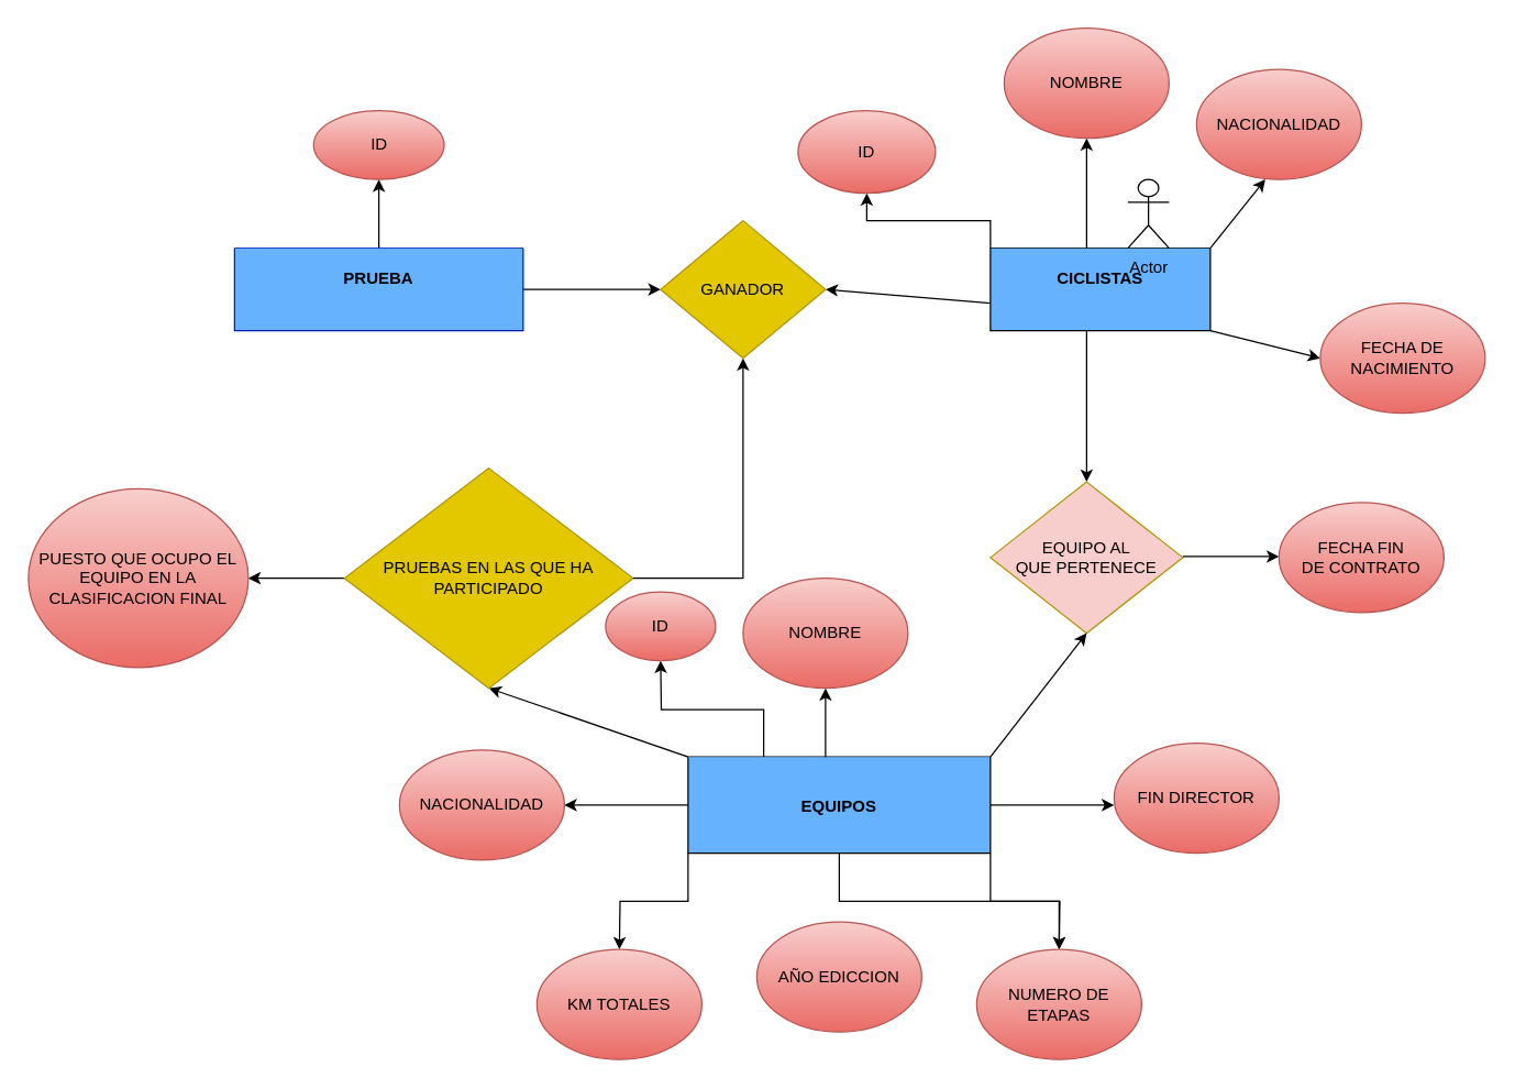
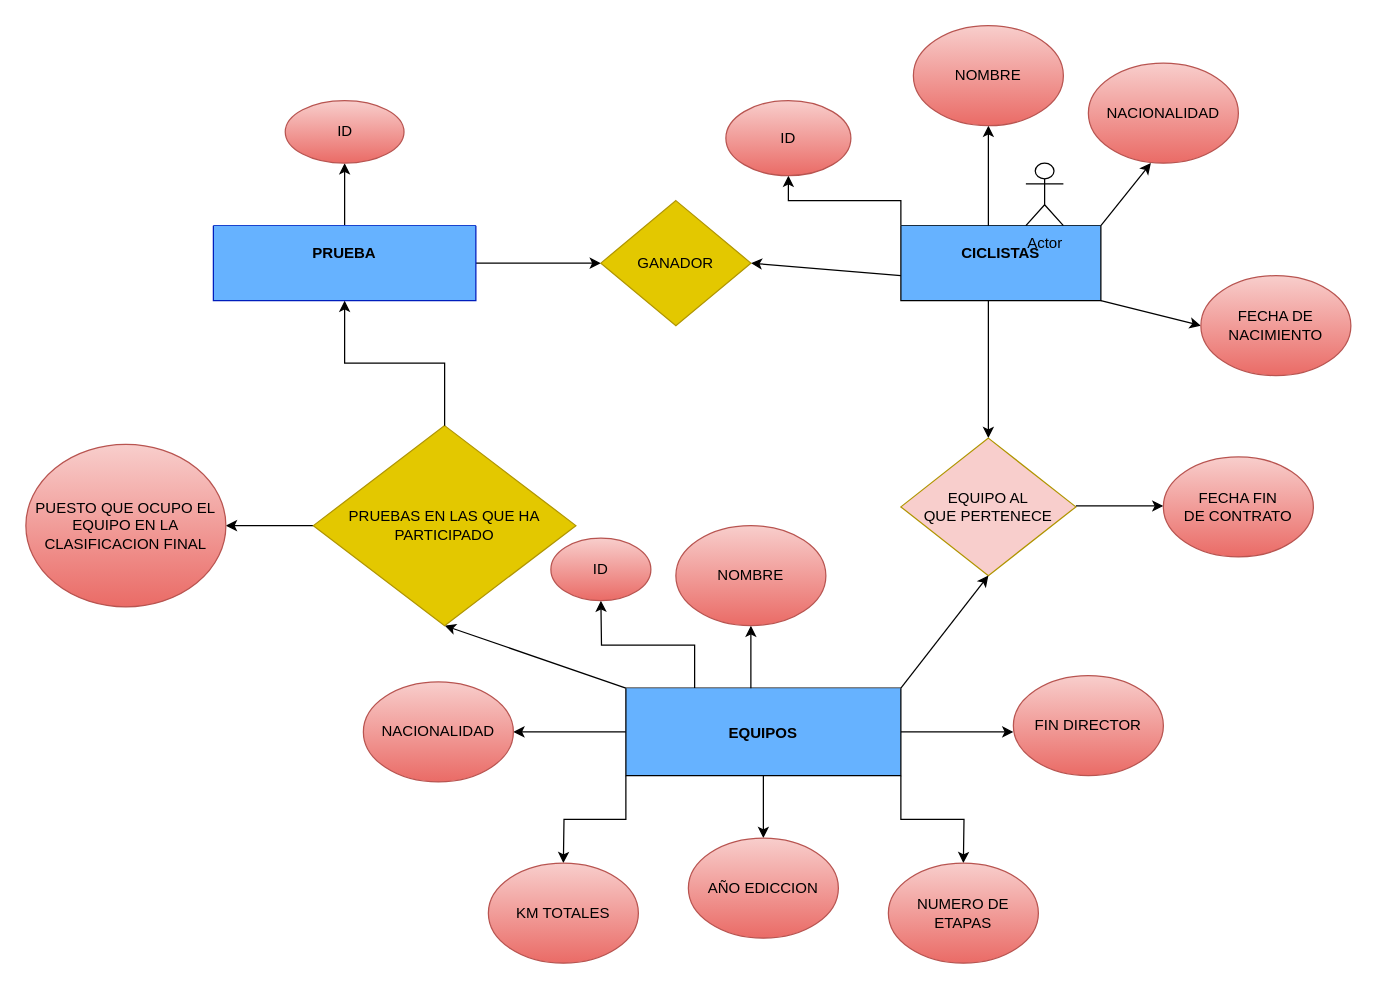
  <mxCell id="0" />
  <mxCell id="1" parent="0" />
  <mxCell id="2" style="edgeStyle=orthogonalEdgeStyle;rounded=0;orthogonalLoop=1;jettySize=auto;html=1;exitX=0;exitY=0;exitDx=0;exitDy=0;" edge="1" parent="1" source="3" target="39"><mxGeometry relative="1" as="geometry"><mxPoint x="650" y="130" as="targetPoint" /></mxGeometry></mxCell>
  <mxCell id="3" value="&#10;&#10;&#10;&#10;CICLISTAS&#10;" style="swimlane;startSize=0;fillColor=none;swimlaneFillColor=light-dark(#66B2FF,#131313);" vertex="1" parent="1"><mxGeometry x="720" y="180" width="160" height="60" as="geometry" /></mxCell>
  <mxCell id="4" value="" style="endArrow=classic;html=1;rounded=0;" edge="1" parent="3"><mxGeometry width="50" height="50" relative="1" as="geometry"><mxPoint x="70" y="60" as="sourcePoint" /><mxPoint x="70" y="170" as="targetPoint" /></mxGeometry></mxCell>
  <mxCell id="5" value="" style="endArrow=classic;html=1;rounded=0;entryX=1;entryY=0.5;entryDx=0;entryDy=0;" edge="1" parent="3" target="38"><mxGeometry width="50" height="50" relative="1" as="geometry"><mxPoint y="40" as="sourcePoint" /><mxPoint x="-90" y="40" as="targetPoint" /></mxGeometry></mxCell>
  <mxCell id="6" style="edgeStyle=orthogonalEdgeStyle;rounded=0;orthogonalLoop=1;jettySize=auto;html=1;" edge="1" parent="1" source="12"><mxGeometry relative="1" as="geometry"><mxPoint x="410" y="585" as="targetPoint" /></mxGeometry></mxCell>
  <mxCell id="7" style="edgeStyle=orthogonalEdgeStyle;rounded=0;orthogonalLoop=1;jettySize=auto;html=1;" edge="1" parent="1" source="12"><mxGeometry relative="1" as="geometry"><mxPoint x="810" y="585" as="targetPoint" /></mxGeometry></mxCell>
- <mxCell id="8" style="edgeStyle=orthogonalEdgeStyle;rounded=0;orthogonalLoop=1;jettySize=auto;html=1;" edge="1" parent="1" source="12" target="35"><mxGeometry relative="1" as="geometry"><mxPoint x="610" y="690" as="targetPoint" /></mxGeometry></mxCell>
+ <mxCell id="8" style="edgeStyle=orthogonalEdgeStyle;rounded=0;orthogonalLoop=1;jettySize=auto;html=1;" edge="1" parent="1" source="12" target="34"><mxGeometry relative="1" as="geometry"><mxPoint x="610" y="690" as="targetPoint" /></mxGeometry></mxCell>
  <mxCell id="9" style="edgeStyle=orthogonalEdgeStyle;rounded=0;orthogonalLoop=1;jettySize=auto;html=1;exitX=1;exitY=1;exitDx=0;exitDy=0;" edge="1" parent="1" source="12"><mxGeometry relative="1" as="geometry"><mxPoint x="770" y="690" as="targetPoint" /></mxGeometry></mxCell>
  <mxCell id="10" style="edgeStyle=orthogonalEdgeStyle;rounded=0;orthogonalLoop=1;jettySize=auto;html=1;exitX=0;exitY=1;exitDx=0;exitDy=0;" edge="1" parent="1" source="12"><mxGeometry relative="1" as="geometry"><mxPoint x="450" y="690" as="targetPoint" /></mxGeometry></mxCell>
  <mxCell id="11" style="edgeStyle=orthogonalEdgeStyle;rounded=0;orthogonalLoop=1;jettySize=auto;html=1;exitX=0.25;exitY=0;exitDx=0;exitDy=0;" edge="1" parent="1" source="12"><mxGeometry relative="1" as="geometry"><mxPoint x="480" y="480" as="targetPoint" /></mxGeometry></mxCell>
  <mxCell id="12" value="&#10;&#10;&#10;&#10;&#10;EQUIPOS" style="swimlane;startSize=0;gradientColor=default;fillColor=none;swimlaneFillColor=#66B2FF;" vertex="1" parent="1"><mxGeometry x="500" y="550" width="220" height="70" as="geometry" /></mxCell>
  <mxCell id="13" value="" style="endArrow=classic;html=1;rounded=0;" edge="1" parent="1"><mxGeometry width="50" height="50" relative="1" as="geometry"><mxPoint x="790" y="180" as="sourcePoint" /><mxPoint x="790" y="100" as="targetPoint" /></mxGeometry></mxCell>
  <mxCell id="14" value="NOMBRE" style="ellipse;whiteSpace=wrap;html=1;fillColor=#f8cecc;strokeColor=#b85450;gradientColor=#ea6b66;" vertex="1" parent="1"><mxGeometry x="730" y="20" width="120" height="80" as="geometry" /></mxCell>
  <mxCell id="15" value="" style="endArrow=classic;html=1;rounded=0;" edge="1" parent="1"><mxGeometry width="50" height="50" relative="1" as="geometry"><mxPoint x="880" y="180" as="sourcePoint" /><mxPoint x="920" y="130" as="targetPoint" /></mxGeometry></mxCell>
  <mxCell id="16" value="NACIONALIDAD" style="ellipse;whiteSpace=wrap;html=1;fillColor=#f8cecc;gradientColor=#ea6b66;strokeColor=#b85450;" vertex="1" parent="1"><mxGeometry x="870" y="50" width="120" height="80" as="geometry" /></mxCell>
  <mxCell id="17" value="" style="endArrow=classic;html=1;rounded=0;" edge="1" parent="1"><mxGeometry width="50" height="50" relative="1" as="geometry"><mxPoint x="880" y="240" as="sourcePoint" /><mxPoint x="960" y="260" as="targetPoint" /></mxGeometry></mxCell>
  <mxCell id="18" value="&lt;div&gt;FECHA DE&lt;/div&gt;&lt;div&gt;NACIMIENTO&lt;br&gt;&lt;/div&gt;" style="ellipse;whiteSpace=wrap;html=1;fillColor=#f8cecc;gradientColor=#ea6b66;strokeColor=#b85450;" vertex="1" parent="1"><mxGeometry x="960" y="220" width="120" height="80" as="geometry" /></mxCell>
  <mxCell id="19" value="&lt;div&gt;EQUIPO AL &lt;br&gt;&lt;/div&gt;&lt;div&gt;QUE PERTENECE&lt;br&gt;&lt;/div&gt;" style="rhombus;whiteSpace=wrap;html=1;fillColor=#f8cecc;strokeColor=#B09500;fontColor=#000000;" vertex="1" parent="1"><mxGeometry x="720" y="350" width="140" height="110" as="geometry" /></mxCell>
  <mxCell id="20" value="" style="endArrow=classic;html=1;rounded=0;entryX=0.5;entryY=1;entryDx=0;entryDy=0;" edge="1" parent="1" target="19"><mxGeometry width="50" height="50" relative="1" as="geometry"><mxPoint x="720" y="550" as="sourcePoint" /><mxPoint x="770" y="500" as="targetPoint" /></mxGeometry></mxCell>
  <mxCell id="21" value="" style="edgeStyle=orthogonalEdgeStyle;rounded=0;orthogonalLoop=1;jettySize=auto;html=1;" edge="1" parent="1" source="23"><mxGeometry relative="1" as="geometry"><mxPoint x="480" y="210" as="targetPoint" /></mxGeometry></mxCell>
  <mxCell id="22" style="edgeStyle=orthogonalEdgeStyle;rounded=0;orthogonalLoop=1;jettySize=auto;html=1;" edge="1" parent="1" source="23"><mxGeometry relative="1" as="geometry"><mxPoint x="275" y="130" as="targetPoint" /></mxGeometry></mxCell>
  <mxCell id="23" value="&#10;&#10;&#10;&#10;PRUEBA&#10;" style="swimlane;startSize=0;fillColor=none;strokeColor=#001DBC;fillStyle=auto;fontColor=#000000;swimlaneFillColor=#66B2FF;" vertex="1" parent="1"><mxGeometry x="170" y="180" width="210" height="60" as="geometry" /></mxCell>
  <mxCell id="24" value="" style="endArrow=classic;html=1;rounded=0;" edge="1" parent="1"><mxGeometry width="50" height="50" relative="1" as="geometry"><mxPoint x="860" y="404.29" as="sourcePoint" /><mxPoint x="930" y="404.29" as="targetPoint" /></mxGeometry></mxCell>
  <mxCell id="25" value="&lt;div&gt;FECHA FIN &lt;br&gt;&lt;/div&gt;&lt;div&gt;DE CONTRATO&lt;br&gt;&lt;/div&gt;" style="ellipse;whiteSpace=wrap;html=1;fillColor=#f8cecc;gradientColor=#ea6b66;strokeColor=#b85450;" vertex="1" parent="1"><mxGeometry x="930" y="365" width="120" height="80" as="geometry" /></mxCell>
  <mxCell id="26" value="" style="endArrow=classic;html=1;rounded=0;" edge="1" parent="1"><mxGeometry width="50" height="50" relative="1" as="geometry"><mxPoint x="600" y="550" as="sourcePoint" /><mxPoint x="600" y="500" as="targetPoint" /></mxGeometry></mxCell>
  <mxCell id="27" value="NOMBRE" style="ellipse;whiteSpace=wrap;html=1;fillColor=#f8cecc;gradientColor=#ea6b66;strokeColor=#b85450;" vertex="1" parent="1"><mxGeometry x="540" y="420" width="120" height="80" as="geometry" /></mxCell>
  <mxCell id="28" value="" style="endArrow=classic;html=1;rounded=0;entryX=0.5;entryY=1;entryDx=0;entryDy=0;" edge="1" parent="1" target="31"><mxGeometry width="50" height="50" relative="1" as="geometry"><mxPoint x="500" y="550" as="sourcePoint" /><mxPoint x="430" y="420" as="targetPoint" /></mxGeometry></mxCell>
  <mxCell id="29" value="NACIONALIDAD" style="ellipse;whiteSpace=wrap;html=1;fillColor=#f8cecc;gradientColor=#ea6b66;strokeColor=#b85450;" vertex="1" parent="1"><mxGeometry x="290" y="545" width="120" height="80" as="geometry" /></mxCell>
  <mxCell id="30" style="edgeStyle=orthogonalEdgeStyle;rounded=0;orthogonalLoop=1;jettySize=auto;html=1;exitX=0;exitY=0.5;exitDx=0;exitDy=0;" edge="1" parent="1" source="31" target="37"><mxGeometry relative="1" as="geometry"><mxPoint x="180" y="420.143" as="targetPoint" /></mxGeometry></mxCell>
  <mxCell id="31" value="PRUEBAS EN LAS QUE HA PARTICIPADO" style="rhombus;whiteSpace=wrap;html=1;fillColor=#e3c800;fontColor=#000000;strokeColor=#B09500;" vertex="1" parent="1"><mxGeometry x="250" y="340" width="210" height="160" as="geometry" /></mxCell>
- <mxCell id="32" style="edgeStyle=orthogonalEdgeStyle;rounded=0;orthogonalLoop=1;jettySize=auto;html=1;" edge="1" parent="1" source="31" target="38"><mxGeometry relative="1" as="geometry" /></mxCell>
+ <mxCell id="32" style="edgeStyle=orthogonalEdgeStyle;rounded=0;orthogonalLoop=1;jettySize=auto;html=1;entryX=0.5;entryY=1;entryDx=0;entryDy=0;" edge="1" parent="1" source="31" target="23"><mxGeometry relative="1" as="geometry" /></mxCell>
  <mxCell id="33" value="FIN DIRECTOR" style="ellipse;whiteSpace=wrap;html=1;fillColor=#f8cecc;gradientColor=#ea6b66;strokeColor=#b85450;" vertex="1" parent="1"><mxGeometry x="810" y="540" width="120" height="80" as="geometry" /></mxCell>
  <mxCell id="34" value="AÑO EDICCION" style="ellipse;whiteSpace=wrap;html=1;fillColor=#f8cecc;gradientColor=#ea6b66;strokeColor=#b85450;" vertex="1" parent="1"><mxGeometry x="550" y="670" width="120" height="80" as="geometry" /></mxCell>
  <mxCell id="35" value="NUMERO DE ETAPAS" style="ellipse;whiteSpace=wrap;html=1;fillColor=#f8cecc;gradientColor=#ea6b66;strokeColor=#b85450;" vertex="1" parent="1"><mxGeometry x="710" y="690" width="120" height="80" as="geometry" /></mxCell>
  <mxCell id="36" value="KM TOTALES" style="ellipse;whiteSpace=wrap;html=1;fillColor=#f8cecc;gradientColor=#ea6b66;strokeColor=#b85450;" vertex="1" parent="1"><mxGeometry x="390" y="690" width="120" height="80" as="geometry" /></mxCell>
  <mxCell id="37" value="PUESTO QUE OCUPO EL EQUIPO EN LA CLASIFICACION FINAL" style="ellipse;whiteSpace=wrap;html=1;fillColor=#f8cecc;gradientColor=#ea6b66;strokeColor=#b85450;" vertex="1" parent="1"><mxGeometry x="20" y="355" width="160" height="130" as="geometry" /></mxCell>
  <mxCell id="38" value="GANADOR" style="rhombus;whiteSpace=wrap;html=1;fillColor=#e3c800;fontColor=#000000;strokeColor=#B09500;" vertex="1" parent="1"><mxGeometry x="480" y="160" width="120" height="100" as="geometry" /></mxCell>
  <mxCell id="39" value="ID" style="ellipse;whiteSpace=wrap;html=1;fillColor=#f8cecc;gradientColor=#ea6b66;strokeColor=#b85450;" vertex="1" parent="1"><mxGeometry x="580" y="80" width="100" height="60" as="geometry" /></mxCell>
  <mxCell id="40" value="ID" style="ellipse;whiteSpace=wrap;html=1;fillColor=#f8cecc;gradientColor=#ea6b66;strokeColor=#b85450;" vertex="1" parent="1"><mxGeometry x="227.5" y="80" width="95" height="50" as="geometry" /></mxCell>
  <mxCell id="41" value="ID" style="ellipse;whiteSpace=wrap;html=1;fillColor=#f8cecc;gradientColor=#ea6b66;strokeColor=#b85450;" vertex="1" parent="1"><mxGeometry x="440" y="430" width="80" height="50" as="geometry" /></mxCell>
  <mxCell id="42" value="Actor" style="shape=umlActor;verticalLabelPosition=bottom;verticalAlign=top;html=1;outlineConnect=0;" vertex="1" parent="1"><mxGeometry x="820" y="130" width="30" height="50" as="geometry" /></mxCell>
